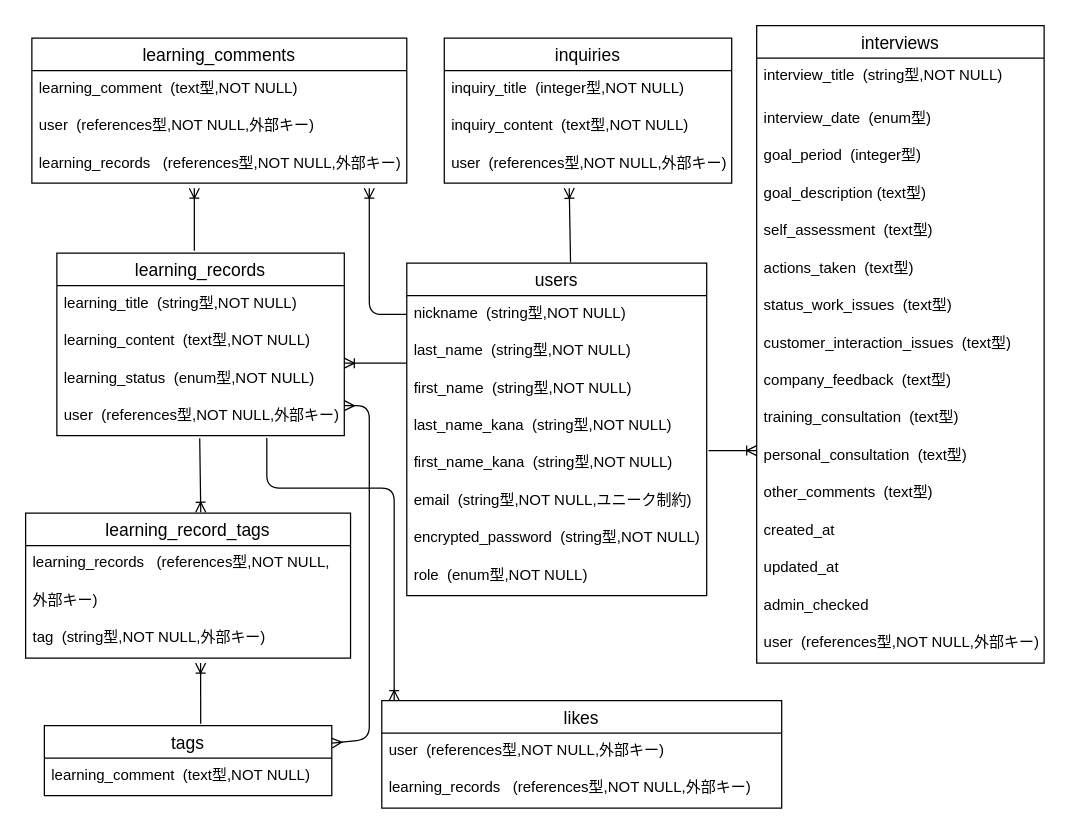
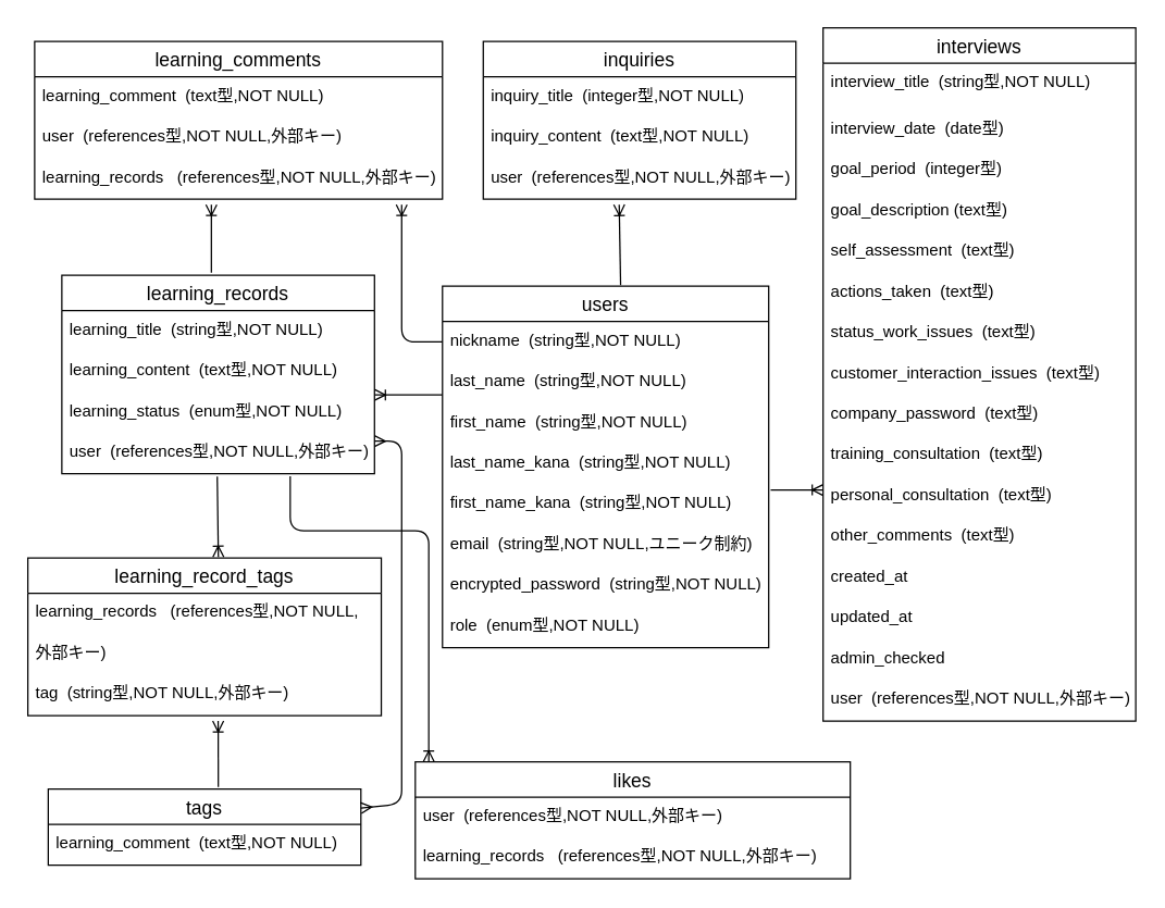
  <mxCell id="0" />
  <mxCell id="1" parent="0" />
  <mxCell id="2" value="users" style="swimlane;fontStyle=0;childLayout=stackLayout;horizontal=1;startSize=26;horizontalStack=0;resizeParent=1;resizeParentMax=0;resizeLast=0;collapsible=1;marginBottom=0;align=center;fontSize=14;" vertex="1" parent="1"><mxGeometry x="325" y="210" width="240" height="266" as="geometry" /></mxCell>
  <mxCell id="3" value="nickname  (string型,NOT NULL)" style="text;strokeColor=none;fillColor=none;spacingLeft=4;spacingRight=4;overflow=hidden;rotatable=0;points=[[0,0.5],[1,0.5]];portConstraint=eastwest;fontSize=12;" vertex="1" parent="2"><mxGeometry y="26" width="240" height="30" as="geometry" /></mxCell>
  <mxCell id="4" value="last_name  (string型,NOT NULL)" style="text;strokeColor=none;fillColor=none;spacingLeft=4;spacingRight=4;overflow=hidden;rotatable=0;points=[[0,0.5],[1,0.5]];portConstraint=eastwest;fontSize=12;" vertex="1" parent="2"><mxGeometry y="56" width="240" height="30" as="geometry" /></mxCell>
  <mxCell id="5" value="first_name  (string型,NOT NULL)" style="text;strokeColor=none;fillColor=none;spacingLeft=4;spacingRight=4;overflow=hidden;rotatable=0;points=[[0,0.5],[1,0.5]];portConstraint=eastwest;fontSize=12;" vertex="1" parent="2"><mxGeometry y="86" width="240" height="30" as="geometry" /></mxCell>
  <mxCell id="6" value="last_name_kana  (string型,NOT NULL)" style="text;strokeColor=none;fillColor=none;spacingLeft=4;spacingRight=4;overflow=hidden;rotatable=0;points=[[0,0.5],[1,0.5]];portConstraint=eastwest;fontSize=12;" vertex="1" parent="2"><mxGeometry y="116" width="240" height="30" as="geometry" /></mxCell>
  <mxCell id="7" value="first_name_kana  (string型,NOT NULL)" style="text;strokeColor=none;fillColor=none;spacingLeft=4;spacingRight=4;overflow=hidden;rotatable=0;points=[[0,0.5],[1,0.5]];portConstraint=eastwest;fontSize=12;" vertex="1" parent="2"><mxGeometry y="146" width="240" height="30" as="geometry" /></mxCell>
  <mxCell id="8" value="email  (string型,NOT NULL,ユニーク制約)" style="text;strokeColor=none;fillColor=none;spacingLeft=4;spacingRight=4;overflow=hidden;rotatable=0;points=[[0,0.5],[1,0.5]];portConstraint=eastwest;fontSize=12;" vertex="1" parent="2"><mxGeometry y="176" width="240" height="30" as="geometry" /></mxCell>
  <mxCell id="9" value="encrypted_password  (string型,NOT NULL)" style="text;strokeColor=none;fillColor=none;spacingLeft=4;spacingRight=4;overflow=hidden;rotatable=0;points=[[0,0.5],[1,0.5]];portConstraint=eastwest;fontSize=12;" vertex="1" parent="2"><mxGeometry y="206" width="240" height="30" as="geometry" /></mxCell>
  <mxCell id="10" value="role  (enum型,NOT NULL)" style="text;strokeColor=none;fillColor=none;spacingLeft=4;spacingRight=4;overflow=hidden;rotatable=0;points=[[0,0.5],[1,0.5]];portConstraint=eastwest;fontSize=12;" vertex="1" parent="2"><mxGeometry y="236" width="240" height="30" as="geometry" /></mxCell>
  <mxCell id="11" value="interviews" style="swimlane;fontStyle=0;childLayout=stackLayout;horizontal=1;startSize=26;horizontalStack=0;resizeParent=1;resizeParentMax=0;resizeLast=0;collapsible=1;marginBottom=0;align=center;fontSize=14;" vertex="1" parent="1"><mxGeometry x="605" y="20" width="230" height="510" as="geometry" /></mxCell>
  <mxCell id="12" value="interview_title  (string型,NOT NULL)" style="text;strokeColor=none;fillColor=none;spacingLeft=4;spacingRight=4;overflow=hidden;rotatable=0;points=[[0,0.5],[1,0.5]];portConstraint=eastwest;fontSize=12;" vertex="1" parent="11"><mxGeometry y="26" width="230" height="34" as="geometry" /></mxCell>
- <mxCell id="13" value="interview_date  (enum型)" style="text;strokeColor=none;fillColor=none;spacingLeft=4;spacingRight=4;overflow=hidden;rotatable=0;points=[[0,0.5],[1,0.5]];portConstraint=eastwest;fontSize=12;" vertex="1" parent="11"><mxGeometry y="60" width="230" height="30" as="geometry" /></mxCell>
+ <mxCell id="13" value="interview_date  (date型)" style="text;strokeColor=none;fillColor=none;spacingLeft=4;spacingRight=4;overflow=hidden;rotatable=0;points=[[0,0.5],[1,0.5]];portConstraint=eastwest;fontSize=12;" vertex="1" parent="11"><mxGeometry y="60" width="230" height="30" as="geometry" /></mxCell>
  <mxCell id="14" value="goal_period  (integer型)" style="text;strokeColor=none;fillColor=none;spacingLeft=4;spacingRight=4;overflow=hidden;rotatable=0;points=[[0,0.5],[1,0.5]];portConstraint=eastwest;fontSize=12;" vertex="1" parent="11"><mxGeometry y="90" width="230" height="30" as="geometry" /></mxCell>
  <mxCell id="15" value="goal_description (text型)" style="text;strokeColor=none;fillColor=none;spacingLeft=4;spacingRight=4;overflow=hidden;rotatable=0;points=[[0,0.5],[1,0.5]];portConstraint=eastwest;fontSize=12;" vertex="1" parent="11"><mxGeometry y="120" width="230" height="30" as="geometry" /></mxCell>
  <mxCell id="16" value="self_assessment  (text型)" style="text;strokeColor=none;fillColor=none;spacingLeft=4;spacingRight=4;overflow=hidden;rotatable=0;points=[[0,0.5],[1,0.5]];portConstraint=eastwest;fontSize=12;" vertex="1" parent="11"><mxGeometry y="150" width="230" height="30" as="geometry" /></mxCell>
  <mxCell id="17" value="actions_taken  (text型)" style="text;strokeColor=none;fillColor=none;spacingLeft=4;spacingRight=4;overflow=hidden;rotatable=0;points=[[0,0.5],[1,0.5]];portConstraint=eastwest;fontSize=12;" vertex="1" parent="11"><mxGeometry y="180" width="230" height="30" as="geometry" /></mxCell>
  <mxCell id="18" value="status_work_issues  (text型)&#10; " style="text;strokeColor=none;fillColor=none;spacingLeft=4;spacingRight=4;overflow=hidden;rotatable=0;points=[[0,0.5],[1,0.5]];portConstraint=eastwest;fontSize=12;" vertex="1" parent="11"><mxGeometry y="210" width="230" height="30" as="geometry" /></mxCell>
  <mxCell id="19" value="customer_interaction_issues  (text型)" style="text;strokeColor=none;fillColor=none;spacingLeft=4;spacingRight=4;overflow=hidden;rotatable=0;points=[[0,0.5],[1,0.5]];portConstraint=eastwest;fontSize=12;" vertex="1" parent="11"><mxGeometry y="240" width="230" height="30" as="geometry" /></mxCell>
- <mxCell id="20" value="company_feedback  (text型)" style="text;strokeColor=none;fillColor=none;spacingLeft=4;spacingRight=4;overflow=hidden;rotatable=0;points=[[0,0.5],[1,0.5]];portConstraint=eastwest;fontSize=12;" vertex="1" parent="11"><mxGeometry y="270" width="230" height="30" as="geometry" /></mxCell>
+ <mxCell id="20" value="company_password  (text型)" style="text;strokeColor=none;fillColor=none;spacingLeft=4;spacingRight=4;overflow=hidden;rotatable=0;points=[[0,0.5],[1,0.5]];portConstraint=eastwest;fontSize=12;" vertex="1" parent="11"><mxGeometry y="270" width="230" height="30" as="geometry" /></mxCell>
  <mxCell id="21" value="training_consultation  (text型)" style="text;strokeColor=none;fillColor=none;spacingLeft=4;spacingRight=4;overflow=hidden;rotatable=0;points=[[0,0.5],[1,0.5]];portConstraint=eastwest;fontSize=12;" vertex="1" parent="11"><mxGeometry y="300" width="230" height="30" as="geometry" /></mxCell>
  <mxCell id="22" value="personal_consultation  (text型)" style="text;strokeColor=none;fillColor=none;spacingLeft=4;spacingRight=4;overflow=hidden;rotatable=0;points=[[0,0.5],[1,0.5]];portConstraint=eastwest;fontSize=12;" vertex="1" parent="11"><mxGeometry y="330" width="230" height="30" as="geometry" /></mxCell>
  <mxCell id="23" value="other_comments  (text型)" style="text;strokeColor=none;fillColor=none;spacingLeft=4;spacingRight=4;overflow=hidden;rotatable=0;points=[[0,0.5],[1,0.5]];portConstraint=eastwest;fontSize=12;" vertex="1" parent="11"><mxGeometry y="360" width="230" height="30" as="geometry" /></mxCell>
  <mxCell id="24" value="created_at" style="text;strokeColor=none;fillColor=none;spacingLeft=4;spacingRight=4;overflow=hidden;rotatable=0;points=[[0,0.5],[1,0.5]];portConstraint=eastwest;fontSize=12;" vertex="1" parent="11"><mxGeometry y="390" width="230" height="30" as="geometry" /></mxCell>
  <mxCell id="25" value="updated_at" style="text;strokeColor=none;fillColor=none;spacingLeft=4;spacingRight=4;overflow=hidden;rotatable=0;points=[[0,0.5],[1,0.5]];portConstraint=eastwest;fontSize=12;" vertex="1" parent="11"><mxGeometry y="420" width="230" height="30" as="geometry" /></mxCell>
  <mxCell id="26" value="admin_checked  " style="text;strokeColor=none;fillColor=none;spacingLeft=4;spacingRight=4;overflow=hidden;rotatable=0;points=[[0,0.5],[1,0.5]];portConstraint=eastwest;fontSize=12;" vertex="1" parent="11"><mxGeometry y="450" width="230" height="30" as="geometry" /></mxCell>
  <mxCell id="27" value="user  (references型,NOT NULL,外部キー)" style="text;strokeColor=none;fillColor=none;spacingLeft=4;spacingRight=4;overflow=hidden;rotatable=0;points=[[0,0.5],[1,0.5]];portConstraint=eastwest;fontSize=12;" vertex="1" parent="11"><mxGeometry y="480" width="230" height="30" as="geometry" /></mxCell>
  <mxCell id="28" value="learning_records" style="swimlane;fontStyle=0;childLayout=stackLayout;horizontal=1;startSize=26;horizontalStack=0;resizeParent=1;resizeParentMax=0;resizeLast=0;collapsible=1;marginBottom=0;align=center;fontSize=14;" vertex="1" parent="1"><mxGeometry x="45" y="202" width="230" height="146" as="geometry" /></mxCell>
  <mxCell id="29" value="learning_title  (string型,NOT NULL)" style="text;strokeColor=none;fillColor=none;spacingLeft=4;spacingRight=4;overflow=hidden;rotatable=0;points=[[0,0.5],[1,0.5]];portConstraint=eastwest;fontSize=12;" vertex="1" parent="28"><mxGeometry y="26" width="230" height="30" as="geometry" /></mxCell>
  <mxCell id="30" value="learning_content  (text型,NOT NULL)" style="text;strokeColor=none;fillColor=none;spacingLeft=4;spacingRight=4;overflow=hidden;rotatable=0;points=[[0,0.5],[1,0.5]];portConstraint=eastwest;fontSize=12;" vertex="1" parent="28"><mxGeometry y="56" width="230" height="30" as="geometry" /></mxCell>
  <mxCell id="31" value="learning_status  (enum型,NOT NULL)" style="text;strokeColor=none;fillColor=none;spacingLeft=4;spacingRight=4;overflow=hidden;rotatable=0;points=[[0,0.5],[1,0.5]];portConstraint=eastwest;fontSize=12;" vertex="1" parent="28"><mxGeometry y="86" width="230" height="30" as="geometry" /></mxCell>
  <mxCell id="32" value="user  (references型,NOT NULL,外部キー)" style="text;strokeColor=none;fillColor=none;spacingLeft=4;spacingRight=4;overflow=hidden;rotatable=0;points=[[0,0.5],[1,0.5]];portConstraint=eastwest;fontSize=12;" vertex="1" parent="28"><mxGeometry y="116" width="230" height="30" as="geometry" /></mxCell>
  <mxCell id="33" value="inquiries" style="swimlane;fontStyle=0;childLayout=stackLayout;horizontal=1;startSize=26;horizontalStack=0;resizeParent=1;resizeParentMax=0;resizeLast=0;collapsible=1;marginBottom=0;align=center;fontSize=14;" vertex="1" parent="1"><mxGeometry x="355" y="30" width="230" height="116" as="geometry" /></mxCell>
  <mxCell id="34" value="inquiry_title  (integer型,NOT NULL)" style="text;strokeColor=none;fillColor=none;spacingLeft=4;spacingRight=4;overflow=hidden;rotatable=0;points=[[0,0.5],[1,0.5]];portConstraint=eastwest;fontSize=12;" vertex="1" parent="33"><mxGeometry y="26" width="230" height="30" as="geometry" /></mxCell>
  <mxCell id="35" value="inquiry_content  (text型,NOT NULL)" style="text;strokeColor=none;fillColor=none;spacingLeft=4;spacingRight=4;overflow=hidden;rotatable=0;points=[[0,0.5],[1,0.5]];portConstraint=eastwest;fontSize=12;" vertex="1" parent="33"><mxGeometry y="56" width="230" height="30" as="geometry" /></mxCell>
  <mxCell id="36" value="user  (references型,NOT NULL,外部キー)" style="text;strokeColor=none;fillColor=none;spacingLeft=4;spacingRight=4;overflow=hidden;rotatable=0;points=[[0,0.5],[1,0.5]];portConstraint=eastwest;fontSize=12;" vertex="1" parent="33"><mxGeometry y="86" width="230" height="30" as="geometry" /></mxCell>
  <mxCell id="37" value="learning_comments" style="swimlane;fontStyle=0;childLayout=stackLayout;horizontal=1;startSize=26;horizontalStack=0;resizeParent=1;resizeParentMax=0;resizeLast=0;collapsible=1;marginBottom=0;align=center;fontSize=14;" vertex="1" parent="1"><mxGeometry x="25" y="30" width="300" height="116" as="geometry" /></mxCell>
  <mxCell id="38" value="learning_comment  (text型,NOT NULL)" style="text;strokeColor=none;fillColor=none;spacingLeft=4;spacingRight=4;overflow=hidden;rotatable=0;points=[[0,0.5],[1,0.5]];portConstraint=eastwest;fontSize=12;" vertex="1" parent="37"><mxGeometry y="26" width="300" height="30" as="geometry" /></mxCell>
  <mxCell id="39" value="user  (references型,NOT NULL,外部キー)" style="text;strokeColor=none;fillColor=none;spacingLeft=4;spacingRight=4;overflow=hidden;rotatable=0;points=[[0,0.5],[1,0.5]];portConstraint=eastwest;fontSize=12;" vertex="1" parent="37"><mxGeometry y="56" width="300" height="30" as="geometry" /></mxCell>
  <mxCell id="40" value="learning_records   (references型,NOT NULL,外部キー)" style="text;strokeColor=none;fillColor=none;spacingLeft=4;spacingRight=4;overflow=hidden;rotatable=0;points=[[0,0.5],[1,0.5]];portConstraint=eastwest;fontSize=12;" vertex="1" parent="37"><mxGeometry y="86" width="300" height="30" as="geometry" /></mxCell>
  <mxCell id="41" value="" style="fontSize=12;html=1;endArrow=ERoneToMany;exitX=0.546;exitY=-0.003;exitDx=0;exitDy=0;exitPerimeter=0;" edge="1" parent="1" source="2"><mxGeometry width="100" height="100" relative="1" as="geometry"><mxPoint x="305" y="91" as="sourcePoint" /><mxPoint x="455" y="150" as="targetPoint" /></mxGeometry></mxCell>
  <mxCell id="42" value="" style="fontSize=12;html=1;endArrow=ERoneToMany;exitX=1.006;exitY=0.133;exitDx=0;exitDy=0;exitPerimeter=0;" edge="1" parent="1" source="7"><mxGeometry width="100" height="100" relative="1" as="geometry"><mxPoint x="555" y="170" as="sourcePoint" /><mxPoint x="605" y="360" as="targetPoint" /></mxGeometry></mxCell>
  <mxCell id="43" value="" style="edgeStyle=elbowEdgeStyle;fontSize=12;html=1;endArrow=ERoneToMany;exitX=0;exitY=0.5;exitDx=0;exitDy=0;" edge="1" parent="1" source="3"><mxGeometry width="100" height="100" relative="1" as="geometry"><mxPoint x="375" y="196" as="sourcePoint" /><mxPoint x="295" y="150" as="targetPoint" /><Array as="points"><mxPoint x="295" y="150" /></Array></mxGeometry></mxCell>
  <mxCell id="44" value="" style="fontSize=12;html=1;endArrow=ERoneToMany;" edge="1" parent="1"><mxGeometry width="100" height="100" relative="1" as="geometry"><mxPoint x="325" y="290" as="sourcePoint" /><mxPoint x="275" y="290" as="targetPoint" /></mxGeometry></mxCell>
  <mxCell id="45" value="" style="fontSize=12;html=1;endArrow=ERoneToMany;" edge="1" parent="1"><mxGeometry width="100" height="100" relative="1" as="geometry"><mxPoint x="155" y="200" as="sourcePoint" /><mxPoint x="155" y="150" as="targetPoint" /></mxGeometry></mxCell>
  <mxCell id="46" value="learning_record_tags" style="swimlane;fontStyle=0;childLayout=stackLayout;horizontal=1;startSize=26;horizontalStack=0;resizeParent=1;resizeParentMax=0;resizeLast=0;collapsible=1;marginBottom=0;align=center;fontSize=14;" vertex="1" parent="1"><mxGeometry x="20" y="410" width="260" height="116" as="geometry" /></mxCell>
  <mxCell id="47" value="learning_records   (references型,NOT NULL," style="text;strokeColor=none;fillColor=none;spacingLeft=4;spacingRight=4;overflow=hidden;rotatable=0;points=[[0,0.5],[1,0.5]];portConstraint=eastwest;fontSize=12;" vertex="1" parent="46"><mxGeometry y="26" width="260" height="30" as="geometry" /></mxCell>
  <mxCell id="48" value="外部キー)" style="text;strokeColor=none;fillColor=none;spacingLeft=4;spacingRight=4;overflow=hidden;rotatable=0;points=[[0,0.5],[1,0.5]];portConstraint=eastwest;fontSize=12;" vertex="1" parent="46"><mxGeometry y="56" width="260" height="30" as="geometry" /></mxCell>
  <mxCell id="49" value="tag  (string型,NOT NULL,外部キー)" style="text;strokeColor=none;fillColor=none;spacingLeft=4;spacingRight=4;overflow=hidden;rotatable=0;points=[[0,0.5],[1,0.5]];portConstraint=eastwest;fontSize=12;" vertex="1" parent="46"><mxGeometry y="86" width="260" height="30" as="geometry" /></mxCell>
  <mxCell id="50" value="tags" style="swimlane;fontStyle=0;childLayout=stackLayout;horizontal=1;startSize=26;horizontalStack=0;resizeParent=1;resizeParentMax=0;resizeLast=0;collapsible=1;marginBottom=0;align=center;fontSize=14;" vertex="1" parent="1"><mxGeometry x="35" y="580" width="230" height="56" as="geometry" /></mxCell>
  <mxCell id="51" value="learning_comment  (text型,NOT NULL)" style="text;strokeColor=none;fillColor=none;spacingLeft=4;spacingRight=4;overflow=hidden;rotatable=0;points=[[0,0.5],[1,0.5]];portConstraint=eastwest;fontSize=12;" vertex="1" parent="50"><mxGeometry y="26" width="230" height="30" as="geometry" /></mxCell>
  <mxCell id="52" value="" style="fontSize=12;html=1;endArrow=ERmany;startArrow=ERmany;exitX=1;exitY=0.25;exitDx=0;exitDy=0;" edge="1" parent="1" source="50"><mxGeometry width="100" height="100" relative="1" as="geometry"><mxPoint x="305" y="570" as="sourcePoint" /><mxPoint x="275" y="324" as="targetPoint" /><Array as="points"><mxPoint x="295" y="591" /><mxPoint x="295" y="490" /><mxPoint x="295" y="400" /><mxPoint x="295" y="324" /></Array></mxGeometry></mxCell>
  <mxCell id="53" value="" style="fontSize=12;html=1;endArrow=ERoneToMany;exitX=0.544;exitY=-0.026;exitDx=0;exitDy=0;exitPerimeter=0;" edge="1" parent="1" source="50"><mxGeometry width="100" height="100" relative="1" as="geometry"><mxPoint x="175" y="520" as="sourcePoint" /><mxPoint x="160" y="530" as="targetPoint" /><Array as="points" /></mxGeometry></mxCell>
  <mxCell id="54" value="" style="fontSize=12;html=1;endArrow=ERoneToMany;exitX=0.497;exitY=1.07;exitDx=0;exitDy=0;exitPerimeter=0;entryX=0.539;entryY=-0.006;entryDx=0;entryDy=0;entryPerimeter=0;" edge="1" parent="1" source="32" target="46"><mxGeometry width="100" height="100" relative="1" as="geometry"><mxPoint x="395" y="540" as="sourcePoint" /><mxPoint x="173" y="400" as="targetPoint" /><Array as="points" /></mxGeometry></mxCell>
  <mxCell id="55" value="likes" style="swimlane;fontStyle=0;childLayout=stackLayout;horizontal=1;startSize=26;horizontalStack=0;resizeParent=1;resizeParentMax=0;resizeLast=0;collapsible=1;marginBottom=0;align=center;fontSize=14;" vertex="1" parent="1"><mxGeometry x="305" y="560" width="320" height="86" as="geometry" /></mxCell>
  <mxCell id="56" value="user  (references型,NOT NULL,外部キー)" style="text;strokeColor=none;fillColor=none;spacingLeft=4;spacingRight=4;overflow=hidden;rotatable=0;points=[[0,0.5],[1,0.5]];portConstraint=eastwest;fontSize=12;" vertex="1" parent="55"><mxGeometry y="26" width="320" height="30" as="geometry" /></mxCell>
  <mxCell id="57" value="learning_records   (references型,NOT NULL,外部キー)" style="text;strokeColor=none;fillColor=none;spacingLeft=4;spacingRight=4;overflow=hidden;rotatable=0;points=[[0,0.5],[1,0.5]];portConstraint=eastwest;fontSize=12;" vertex="1" parent="55"><mxGeometry y="56" width="320" height="30" as="geometry" /></mxCell>
  <mxCell id="58" value="" style="edgeStyle=elbowEdgeStyle;fontSize=12;html=1;endArrow=ERoneToMany;elbow=vertical;entryX=0.031;entryY=0;entryDx=0;entryDy=0;entryPerimeter=0;" edge="1" parent="1" target="55"><mxGeometry width="100" height="100" relative="1" as="geometry"><mxPoint x="213" y="350" as="sourcePoint" /><mxPoint x="315" y="540" as="targetPoint" /><Array as="points"><mxPoint x="305" y="390" /><mxPoint x="275" y="390" /></Array></mxGeometry></mxCell>
